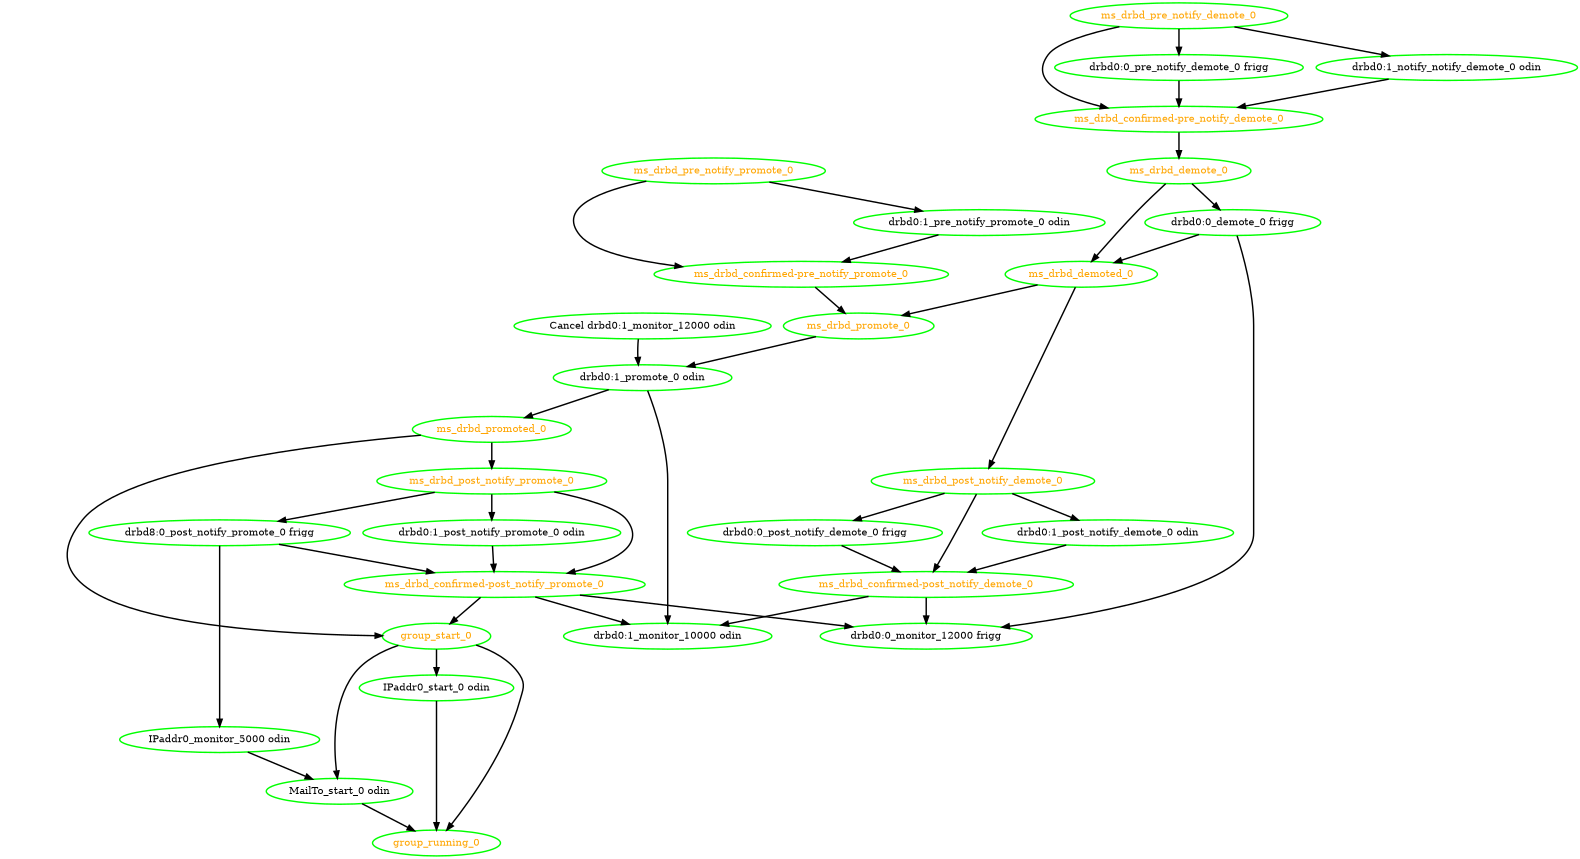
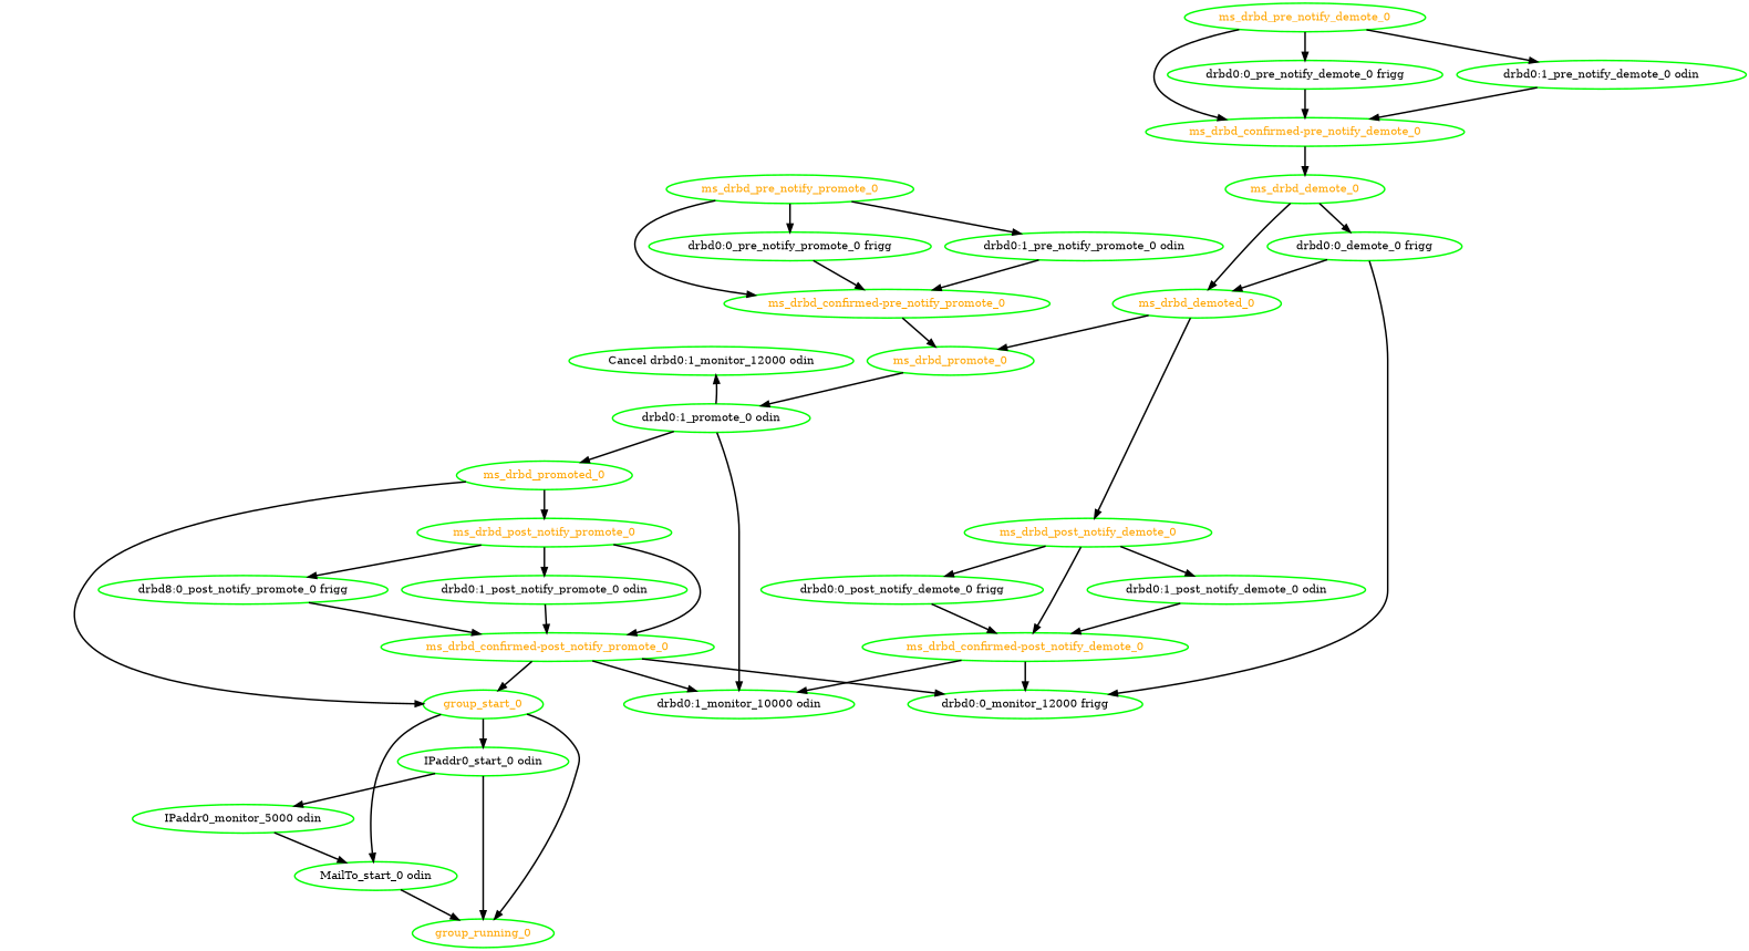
  digraph {
    node [color=green fontcolor=black style=bold]
    edge [style=bold]
    "Cancel drbd0:1_monitor_12000 odin"
    "drbd0:1_promote_0 odin"
    "drbd0:1_monitor_10000 odin"
    ms_drbd_promoted_0 [fontcolor=orange]
    group_start_0 [fontcolor=orange]
    ms_drbd_post_notify_promote_0 [fontcolor=orange]
    "IPaddr0_monitor_5000 odin"
    "MailTo_start_0 odin"
    "IPaddr0_start_0 odin"
    group_running_0 [fontcolor=orange]
    "drbd0:0_demote_0 frigg"
    "drbd0:0_monitor_12000 frigg"
    ms_drbd_demoted_0 [fontcolor=orange]
    ms_drbd_promote_0 [fontcolor=orange]
    ms_drbd_post_notify_demote_0 [fontcolor=orange]
    "drbd0:0_post_notify_demote_0 frigg"
    "ms_drbd_confirmed-post_notify_demote_0" [fontcolor=orange]
    "drbd0:1_post_notify_demote_0 odin"
    n19 [label="drbd8:0_post_notify_promote_0 frigg"]
    "ms_drbd_confirmed-post_notify_promote_0" [fontcolor=orange]
    "ms_drbd_confirmed-pre_notify_demote_0" [fontcolor=orange]
    "drbd0:0_pre_notify_demote_0 frigg"
    ms_drbd_demote_0 [fontcolor=orange]
    "ms_drbd_confirmed-pre_notify_promote_0" [fontcolor=orange]
+   "drbd0:0_pre_notify_promote_0 frigg"
    "drbd0:1_post_notify_promote_0 odin"
-   "drbd0:1_pre_notify_demote_0 odin" [label="drbd0:1_notify_notify_demote_0 odin"]
+   "drbd0:1_pre_notify_demote_0 odin"
    "drbd0:1_pre_notify_promote_0 odin"
    ms_drbd_pre_notify_demote_0 [fontcolor=orange]
    ms_drbd_pre_notify_promote_0 [fontcolor=orange]
-   "Cancel drbd0:1_monitor_12000 odin" -> "drbd0:1_promote_0 odin"
+   "drbd0:1_promote_0 odin" -> "Cancel drbd0:1_monitor_12000 odin"
    "drbd0:1_promote_0 odin" -> "drbd0:1_monitor_10000 odin"
    "drbd0:1_promote_0 odin" -> ms_drbd_promoted_0
    ms_drbd_promoted_0 -> group_start_0
    ms_drbd_promoted_0 -> ms_drbd_post_notify_promote_0
    group_start_0 -> "MailTo_start_0 odin"
    group_start_0 -> "IPaddr0_start_0 odin"
    group_start_0 -> group_running_0
    ms_drbd_post_notify_promote_0 -> n19
    ms_drbd_post_notify_promote_0 -> "ms_drbd_confirmed-post_notify_promote_0"
    ms_drbd_post_notify_promote_0 -> "drbd0:1_post_notify_promote_0 odin"
    "IPaddr0_monitor_5000 odin" -> "MailTo_start_0 odin"
    "MailTo_start_0 odin" -> group_running_0
-   n19 -> "IPaddr0_monitor_5000 odin"
+   "IPaddr0_start_0 odin" -> "IPaddr0_monitor_5000 odin"
    "IPaddr0_start_0 odin" -> group_running_0
    "drbd0:0_demote_0 frigg" -> "drbd0:0_monitor_12000 frigg"
    "drbd0:0_demote_0 frigg" -> ms_drbd_demoted_0
    ms_drbd_demoted_0 -> ms_drbd_promote_0
    ms_drbd_demoted_0 -> ms_drbd_post_notify_demote_0
    ms_drbd_promote_0 -> "drbd0:1_promote_0 odin"
    ms_drbd_post_notify_demote_0 -> "drbd0:0_post_notify_demote_0 frigg"
    ms_drbd_post_notify_demote_0 -> "ms_drbd_confirmed-post_notify_demote_0"
    ms_drbd_post_notify_demote_0 -> "drbd0:1_post_notify_demote_0 odin"
    "drbd0:0_post_notify_demote_0 frigg" -> "ms_drbd_confirmed-post_notify_demote_0"
    "ms_drbd_confirmed-post_notify_demote_0" -> "drbd0:1_monitor_10000 odin"
    "ms_drbd_confirmed-post_notify_demote_0" -> "drbd0:0_monitor_12000 frigg"
    "drbd0:1_post_notify_demote_0 odin" -> "ms_drbd_confirmed-post_notify_demote_0"
    n19 -> "ms_drbd_confirmed-post_notify_promote_0"
    "ms_drbd_confirmed-post_notify_promote_0" -> "drbd0:1_monitor_10000 odin"
    "ms_drbd_confirmed-post_notify_promote_0" -> group_start_0
    "ms_drbd_confirmed-post_notify_promote_0" -> "drbd0:0_monitor_12000 frigg"
    "ms_drbd_confirmed-pre_notify_demote_0" -> ms_drbd_demote_0
    "drbd0:0_pre_notify_demote_0 frigg" -> "ms_drbd_confirmed-pre_notify_demote_0"
    ms_drbd_demote_0 -> "drbd0:0_demote_0 frigg"
    ms_drbd_demote_0 -> ms_drbd_demoted_0
    "ms_drbd_confirmed-pre_notify_promote_0" -> ms_drbd_promote_0
+   "drbd0:0_pre_notify_promote_0 frigg" -> "ms_drbd_confirmed-pre_notify_promote_0"
    "drbd0:1_post_notify_promote_0 odin" -> "ms_drbd_confirmed-post_notify_promote_0"
    "drbd0:1_pre_notify_demote_0 odin" -> "ms_drbd_confirmed-pre_notify_demote_0"
    "drbd0:1_pre_notify_promote_0 odin" -> "ms_drbd_confirmed-pre_notify_promote_0"
    ms_drbd_pre_notify_demote_0 -> "ms_drbd_confirmed-pre_notify_demote_0"
    ms_drbd_pre_notify_demote_0 -> "drbd0:0_pre_notify_demote_0 frigg"
    ms_drbd_pre_notify_demote_0 -> "drbd0:1_pre_notify_demote_0 odin"
    ms_drbd_pre_notify_promote_0 -> "ms_drbd_confirmed-pre_notify_promote_0"
+   ms_drbd_pre_notify_promote_0 -> "drbd0:0_pre_notify_promote_0 frigg"
    ms_drbd_pre_notify_promote_0 -> "drbd0:1_pre_notify_promote_0 odin"
  }
